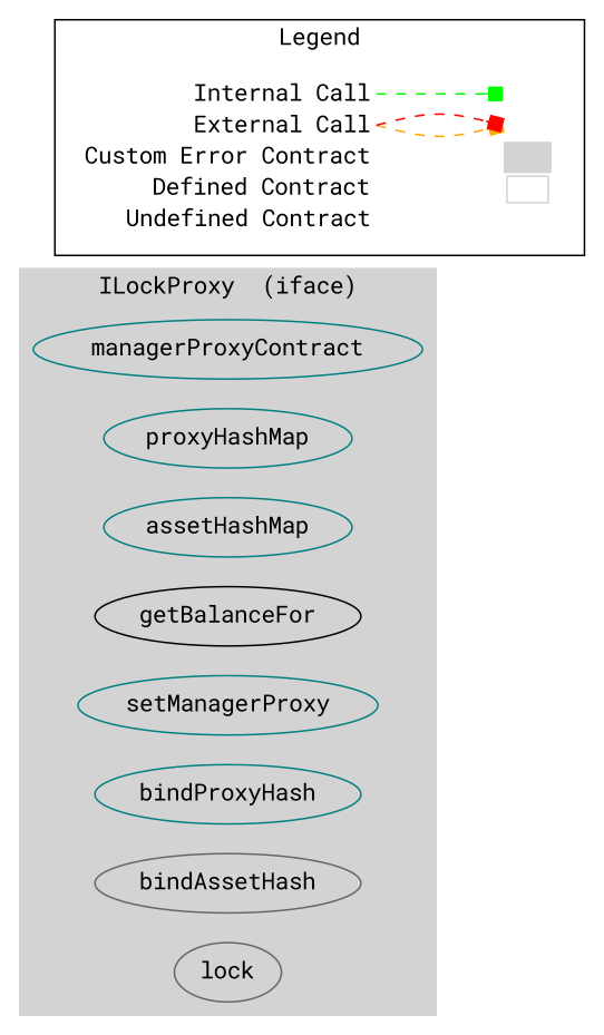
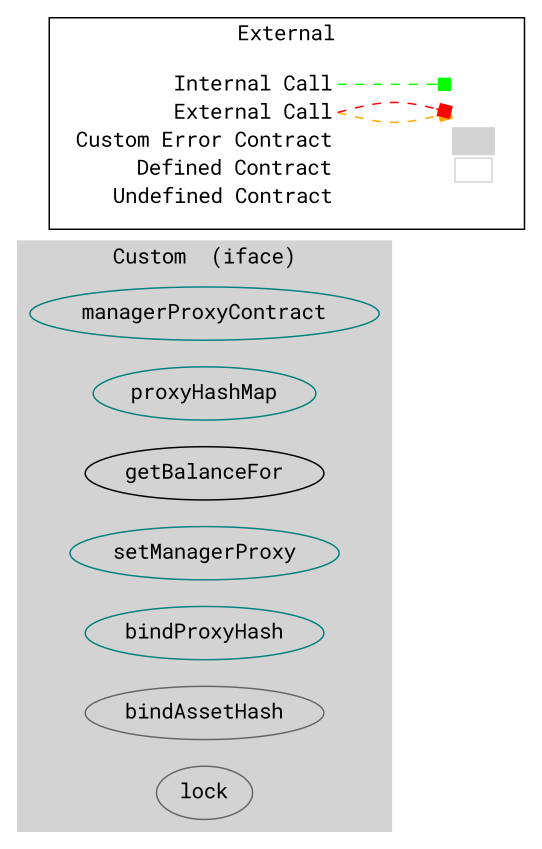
  digraph {
    compound=true
    fontname="Roboto Mono"
    rankdir=LR
    node [color=teal fontname="Roboto Mono"]
    edge [arrowhead=box fontname="Roboto Mono" headport="i2:w" style=dashed tailport="i2:e"]
    n1 [label=managerProxyContract]
    n2 [label=proxyHashMap]
-   n3 [label=assetHashMap]
    n4 [color=black label=getBalanceFor]
    n5 [label=setManagerProxy]
    n6 [label=bindProxyHash]
    n7 [color=gray40 label=bindAssetHash]
    n8 [color=gray40 label=lock]
    n9 [label=<<table border="0" cellpadding="2" cellspacing="0" cellborder="0">   <tr><td align="right" port="i1">Internal Call</td></tr>   <tr><td align="right" port="i2">External Call</td></tr>   <tr><td align="right" port="i2">Custom Error Contract</td></tr>   <tr><td align="right" port="i3">Defined Contract</td></tr>   <tr><td align="right" port="i4">Undefined Contract</td></tr>   </table>> shape=plaintext color=""]
    n10 [label=<<table border="0" cellpadding="2" cellspacing="0" cellborder="0">   <tr><td port="i1">&nbsp;&nbsp;&nbsp;</td></tr>   <tr><td port="i2">&nbsp;&nbsp;&nbsp;</td></tr>   <tr><td port="i3" bgcolor="lightgray">&nbsp;&nbsp;&nbsp;</td></tr>   <tr><td port="i4">     <table border="1" cellborder="0" cellspacing="0" cellpadding="7" color="lightgray">       <tr>        <td></td>       </tr>      </table>   </td></tr>   </table>> shape=plaintext color=""]
    subgraph cluster_1 {
      bgcolor=lightgray
      color=lightgray
-     label="ILockProxy  (iface)"
+     label="Custom  (iface)"
      style=filled
      n1
      n2
-     n3
      n4
      n5
      n6
      n7
      n8
    }
    subgraph cluster_2 {
-     label=Legend
+     label=External
      n9
      n10
    }
    n9 -> n10 [color=green headport="i1:w" tailport="i1:e"]
    n9 -> n10 [color=orange]
    n9 -> n10 [color=red]
  }
